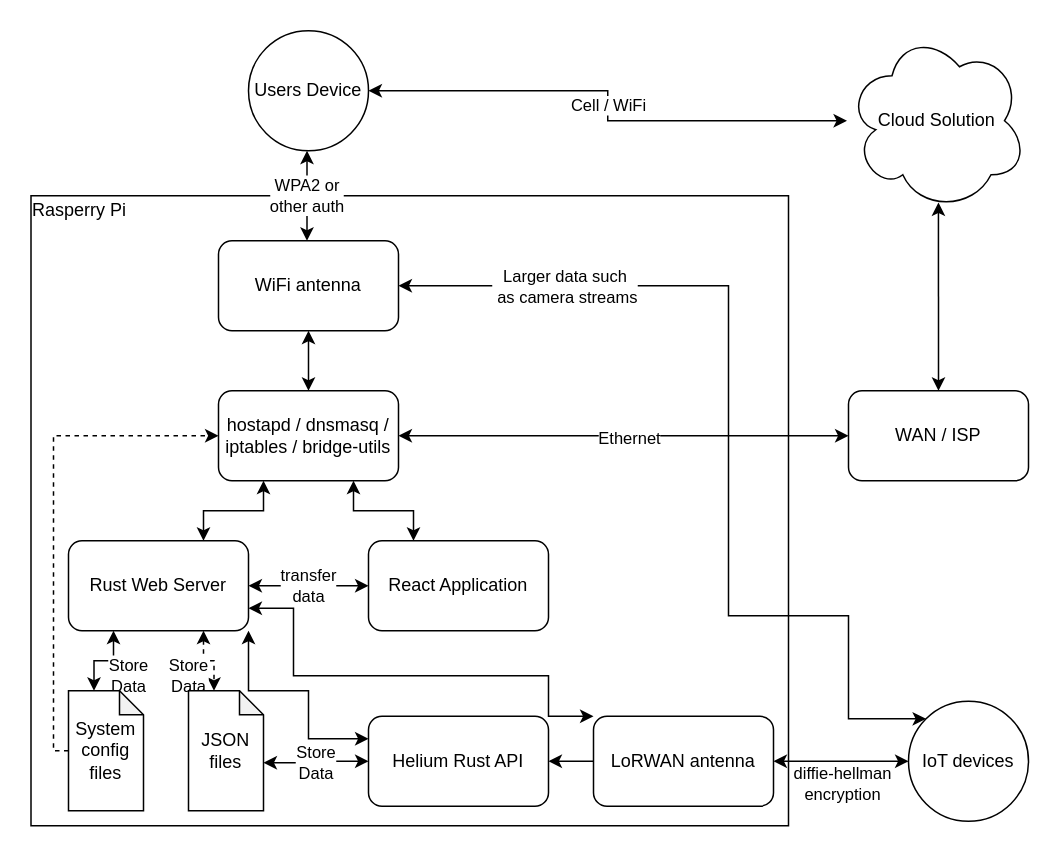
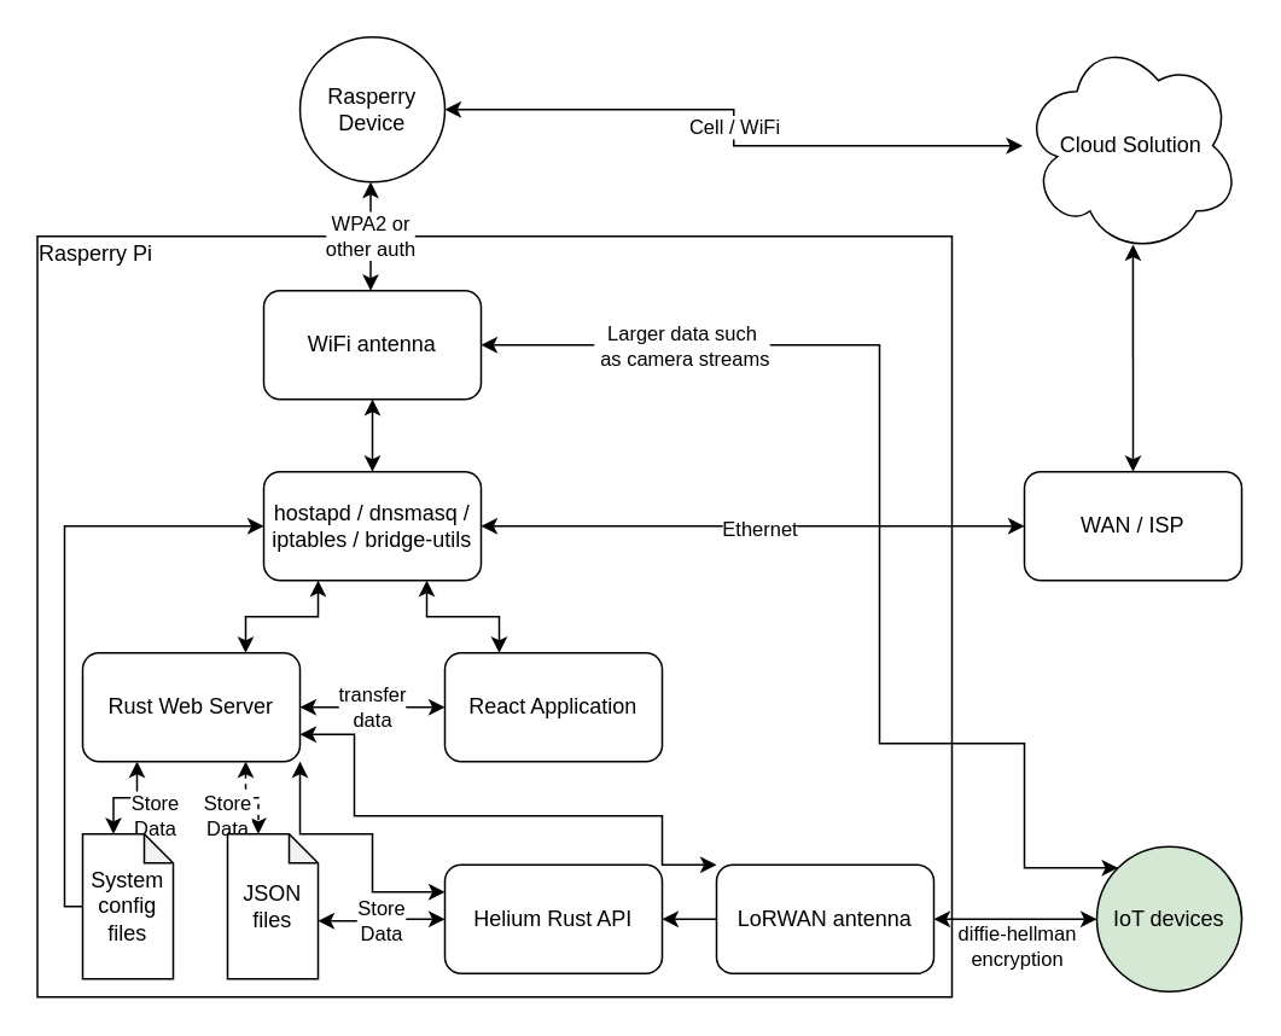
  <mxCell id="0" />
  <mxCell id="1" parent="0" />
  <mxCell id="2" value="" style="rounded=0;whiteSpace=wrap;html=1;" vertex="1" parent="1"><mxGeometry y="130" width="505" height="420" as="geometry" x="20" /></mxCell>
  <mxCell id="3" value="&lt;div&gt;transfer &lt;br&gt;&lt;/div&gt;&lt;div&gt;data&lt;/div&gt;" style="edgeStyle=orthogonalEdgeStyle;rounded=0;orthogonalLoop=1;jettySize=auto;html=1;startArrow=classic;startFill=1;endArrow=classic;endFill=1;" edge="1" parent="1" source="7" target="9"><mxGeometry relative="1" as="geometry" /></mxCell>
  <mxCell id="4" value="&lt;div&gt;Store&lt;br&gt;&lt;/div&gt;&lt;div&gt;Data&lt;/div&gt;" style="edgeStyle=orthogonalEdgeStyle;rounded=0;orthogonalLoop=1;jettySize=auto;html=1;exitX=0.25;exitY=1;exitDx=0;exitDy=0;entryX=0;entryY=0;entryDx=17;entryDy=0;entryPerimeter=0;startArrow=classic;startFill=1;endArrow=classic;endFill=1;" edge="1" parent="1" source="7" target="11"><mxGeometry x="-0.246" y="14" relative="1" as="geometry"><mxPoint x="10" y="-4" as="offset" /></mxGeometry></mxCell>
  <mxCell id="5" value="&lt;div&gt;Store&lt;br&gt;&lt;/div&gt;&lt;div&gt;Data&lt;/div&gt;" style="edgeStyle=orthogonalEdgeStyle;rounded=0;orthogonalLoop=1;jettySize=auto;html=1;exitX=0.75;exitY=1;exitDx=0;exitDy=0;entryX=0;entryY=0;entryDx=17;entryDy=0;entryPerimeter=0;startArrow=classic;startFill=1;endArrow=classic;endFill=1;dashed=1;" edge="1" parent="1" source="7" target="13"><mxGeometry x="-0.148" y="-14" relative="1" as="geometry"><mxPoint x="-10" y="-4" as="offset" /></mxGeometry></mxCell>
  <mxCell id="6" value="" style="edgeStyle=orthogonalEdgeStyle;rounded=0;orthogonalLoop=1;jettySize=auto;html=1;exitX=0.75;exitY=0;exitDx=0;exitDy=0;entryX=0.25;entryY=1;entryDx=0;entryDy=0;startArrow=classic;startFill=1;endArrow=classic;endFill=1;" edge="1" parent="1" source="7" target="17"><mxGeometry relative="1" as="geometry" /></mxCell>
  <mxCell id="7" value="Rust Web Server" style="rounded=1;whiteSpace=wrap;html=1;" vertex="1" parent="1"><mxGeometry x="45" y="360" width="120" height="60" as="geometry" /></mxCell>
  <mxCell id="8" value="" style="edgeStyle=orthogonalEdgeStyle;rounded=0;orthogonalLoop=1;jettySize=auto;html=1;exitX=0.25;exitY=0;exitDx=0;exitDy=0;entryX=0.75;entryY=1;entryDx=0;entryDy=0;startArrow=classic;startFill=1;endArrow=classic;endFill=1;" edge="1" parent="1" source="9" target="17"><mxGeometry relative="1" as="geometry" /></mxCell>
  <mxCell id="9" value="React Application " style="rounded=1;whiteSpace=wrap;html=1;" vertex="1" parent="1"><mxGeometry x="245" y="360" width="120" height="60" as="geometry" /></mxCell>
- <mxCell id="10" value="Users Device " style="ellipse;whiteSpace=wrap;html=1;aspect=fixed;" vertex="1" parent="1"><mxGeometry x="165" width="80" height="80" as="geometry" y="20" /></mxCell>
+ <mxCell id="10" value="Rasperry Device " style="ellipse;whiteSpace=wrap;html=1;aspect=fixed;" vertex="1" parent="1"><mxGeometry x="165" width="80" height="80" as="geometry" y="20" /></mxCell>
  <mxCell id="11" value="&lt;div&gt;System config files&lt;/div&gt;" style="shape=note;whiteSpace=wrap;html=1;backgroundOutline=1;darkOpacity=0.05;size=16;" vertex="1" parent="1"><mxGeometry x="45" y="460" width="50" height="80" as="geometry" /></mxCell>
- <mxCell id="12" style="edgeStyle=orthogonalEdgeStyle;rounded=0;orthogonalLoop=1;jettySize=auto;html=1;exitX=0;exitY=0.5;exitDx=0;exitDy=0;exitPerimeter=0;entryX=0;entryY=0.5;entryDx=0;entryDy=0;startArrow=none;startFill=0;endArrow=classic;endFill=1;dashed=1;" edge="1" parent="1" source="11" target="17"><mxGeometry relative="1" as="geometry"><Array as="points"><mxPoint x="35" y="500" /><mxPoint x="35" y="290" /></Array></mxGeometry></mxCell>
+ <mxCell id="12" style="edgeStyle=orthogonalEdgeStyle;rounded=0;orthogonalLoop=1;jettySize=auto;html=1;exitX=0;exitY=0.5;exitDx=0;exitDy=0;exitPerimeter=0;entryX=0;entryY=0.5;entryDx=0;entryDy=0;startArrow=none;startFill=0;endArrow=classic;endFill=1;" edge="1" parent="1" source="11" target="17"><mxGeometry relative="1" as="geometry"><Array as="points"><mxPoint x="35" y="500" /><mxPoint x="35" y="290" /></Array></mxGeometry></mxCell>
  <mxCell id="13" value="JSON files" style="shape=note;whiteSpace=wrap;html=1;backgroundOutline=1;darkOpacity=0.05;size=16;" vertex="1" parent="1"><mxGeometry x="125" y="460" width="50" height="80" as="geometry" /></mxCell>
  <mxCell id="14" value="" style="edgeStyle=orthogonalEdgeStyle;rounded=0;orthogonalLoop=1;jettySize=auto;html=1;startArrow=classic;startFill=1;endArrow=classic;endFill=1;" edge="1" parent="1" source="17" target="19"><mxGeometry relative="1" as="geometry" /></mxCell>
  <mxCell id="15" value="" style="edgeStyle=orthogonalEdgeStyle;rounded=0;orthogonalLoop=1;jettySize=auto;html=1;startArrow=classic;startFill=1;endArrow=classic;endFill=1;" edge="1" parent="1" source="17" target="21"><mxGeometry relative="1" as="geometry" /></mxCell>
  <mxCell id="16" value="Ethernet" style="edgeLabel;html=1;align=center;verticalAlign=middle;resizable=0;points=[];" vertex="1" connectable="0" parent="15"><mxGeometry x="0.287" y="-1" relative="1" as="geometry"><mxPoint x="-40" as="offset" /></mxGeometry></mxCell>
  <mxCell id="17" value="hostapd / dnsmasq / iptables / bridge-utils" style="rounded=1;whiteSpace=wrap;html=1;" vertex="1" parent="1"><mxGeometry x="145" y="260" width="120" height="60" as="geometry" /></mxCell>
  <mxCell id="18" value="&lt;div&gt;WPA2 or &lt;br&gt;&lt;/div&gt;&lt;div&gt;other auth&lt;/div&gt;" style="edgeStyle=orthogonalEdgeStyle;rounded=0;orthogonalLoop=1;jettySize=auto;html=1;startArrow=classic;startFill=1;endArrow=classic;endFill=1;" edge="1" parent="1"><mxGeometry relative="1" as="geometry"><mxPoint x="204" y="160" as="sourcePoint" /><mxPoint x="204" y="100" as="targetPoint" /></mxGeometry></mxCell>
  <mxCell id="19" value="WiFi antenna" style="rounded=1;whiteSpace=wrap;html=1;" vertex="1" parent="1"><mxGeometry x="145" y="160" width="120" height="60" as="geometry" /></mxCell>
  <mxCell id="20" style="edgeStyle=orthogonalEdgeStyle;rounded=0;orthogonalLoop=1;jettySize=auto;html=1;exitX=0.5;exitY=0;exitDx=0;exitDy=0;entryX=0.508;entryY=0.954;entryDx=0;entryDy=0;entryPerimeter=0;startArrow=classic;startFill=1;endArrow=classic;endFill=1;" edge="1" parent="1" source="21" target="30"><mxGeometry relative="1" as="geometry" /></mxCell>
  <mxCell id="21" value="WAN / ISP" style="rounded=1;whiteSpace=wrap;html=1;" vertex="1" parent="1"><mxGeometry x="565" y="260" width="120" height="60" as="geometry" /></mxCell>
  <mxCell id="22" value="Rasperry Pi" style="text;html=1;strokeColor=none;fillColor=none;align=center;verticalAlign=middle;whiteSpace=wrap;rounded=0;" vertex="1" parent="1"><mxGeometry y="130" width="65" height="20" as="geometry" x="20" /></mxCell>
  <mxCell id="23" style="edgeStyle=orthogonalEdgeStyle;rounded=0;orthogonalLoop=1;jettySize=auto;html=1;exitX=0;exitY=0.25;exitDx=0;exitDy=0;startArrow=classic;startFill=1;endArrow=classic;endFill=1;entryX=1;entryY=1;entryDx=0;entryDy=0;" edge="1" parent="1" source="26" target="7"><mxGeometry relative="1" as="geometry"><Array as="points"><mxPoint x="205" y="492" /><mxPoint x="205" y="460" /><mxPoint x="165" y="460" /></Array></mxGeometry></mxCell>
  <mxCell id="24" value="&lt;div&gt;Store&lt;br&gt;&lt;/div&gt;&lt;div&gt;Data&lt;/div&gt;" style="edgeStyle=orthogonalEdgeStyle;rounded=0;orthogonalLoop=1;jettySize=auto;html=1;exitX=0;exitY=0.5;exitDx=0;exitDy=0;entryX=0;entryY=0;entryDx=50;entryDy=48;entryPerimeter=0;startArrow=classic;startFill=1;endArrow=classic;endFill=1;" edge="1" parent="1" source="26" target="13"><mxGeometry relative="1" as="geometry" /></mxCell>
  <mxCell id="25" value="" style="edgeStyle=orthogonalEdgeStyle;rounded=0;orthogonalLoop=1;jettySize=auto;html=1;startArrow=classic;startFill=1;endArrow=none;endFill=0;" edge="1" parent="1" source="26" target="28"><mxGeometry relative="1" as="geometry" /></mxCell>
  <mxCell id="26" value="Helium Rust API" style="rounded=1;whiteSpace=wrap;html=1;" vertex="1" parent="1"><mxGeometry x="245" y="477" width="120" height="60" as="geometry" /></mxCell>
  <mxCell id="27" style="edgeStyle=orthogonalEdgeStyle;rounded=0;orthogonalLoop=1;jettySize=auto;html=1;exitX=0;exitY=0;exitDx=0;exitDy=0;entryX=1;entryY=0.75;entryDx=0;entryDy=0;startArrow=classic;startFill=1;endArrow=classic;endFill=1;" edge="1" parent="1" source="28" target="7"><mxGeometry relative="1" as="geometry"><Array as="points"><mxPoint x="365" y="477" /><mxPoint x="365" y="450" /><mxPoint x="195" y="450" /><mxPoint x="195" y="405" /></Array></mxGeometry></mxCell>
  <mxCell id="28" value="LoRWAN antenna" style="rounded=1;whiteSpace=wrap;html=1;" vertex="1" parent="1"><mxGeometry x="395" y="477" width="120" height="60" as="geometry" /></mxCell>
  <mxCell id="29" value="Cell / WiFi" style="edgeStyle=orthogonalEdgeStyle;rounded=0;orthogonalLoop=1;jettySize=auto;html=1;startArrow=classic;startFill=1;endArrow=classic;endFill=1;" edge="1" parent="1" source="30" target="10"><mxGeometry relative="1" as="geometry" /></mxCell>
  <mxCell id="30" value="Cloud Solution" style="ellipse;shape=cloud;whiteSpace=wrap;html=1;" vertex="1" parent="1"><mxGeometry x="564" y="20" width="120" height="120" as="geometry" /></mxCell>
  <mxCell id="31" style="edgeStyle=orthogonalEdgeStyle;rounded=0;orthogonalLoop=1;jettySize=auto;html=1;exitX=0.5;exitY=1;exitDx=0;exitDy=0;startArrow=classic;startFill=1;endArrow=classic;endFill=1;" edge="1" parent="1" source="28" target="28"><mxGeometry relative="1" as="geometry" /></mxCell>
  <mxCell id="32" value="" style="edgeStyle=orthogonalEdgeStyle;rounded=0;orthogonalLoop=1;jettySize=auto;html=1;startArrow=classic;startFill=1;endArrow=classic;endFill=1;" edge="1" parent="1" source="36" target="28"><mxGeometry relative="1" as="geometry" /></mxCell>
  <mxCell id="33" value="&lt;div&gt;diffie-hellman &lt;br&gt;&lt;/div&gt;&lt;div&gt;encryption&lt;br&gt;&lt;/div&gt;" style="edgeLabel;html=1;align=center;verticalAlign=middle;resizable=0;points=[];" vertex="1" connectable="0" parent="32"><mxGeometry x="0.146" y="-2" relative="1" as="geometry"><mxPoint x="7" y="16" as="offset" /></mxGeometry></mxCell>
  <mxCell id="34" style="edgeStyle=orthogonalEdgeStyle;rounded=0;orthogonalLoop=1;jettySize=auto;html=1;exitX=0;exitY=0;exitDx=0;exitDy=0;entryX=1;entryY=0.5;entryDx=0;entryDy=0;startArrow=classic;startFill=1;endArrow=classic;endFill=1;" edge="1" parent="1" source="36" target="19"><mxGeometry relative="1" as="geometry"><Array as="points"><mxPoint x="565" y="479" /><mxPoint x="565" y="410" /><mxPoint x="485" y="410" /><mxPoint x="485" y="190" /></Array></mxGeometry></mxCell>
  <mxCell id="35" value="&lt;div&gt;Larger data such&lt;/div&gt;&lt;div&gt;&amp;nbsp;as camera streams&lt;/div&gt;" style="edgeLabel;html=1;align=center;verticalAlign=middle;resizable=0;points=[];" vertex="1" connectable="0" parent="34"><mxGeometry x="0.44" relative="1" as="geometry"><mxPoint x="-69" as="offset" /></mxGeometry></mxCell>
- <mxCell id="36" value="IoT devices" style="ellipse;whiteSpace=wrap;html=1;aspect=fixed;" vertex="1" parent="1"><mxGeometry x="605" y="467" width="80" height="80" as="geometry" /></mxCell>
+ <mxCell id="36" value="IoT devices" style="ellipse;whiteSpace=wrap;html=1;aspect=fixed;fillColor=#d5e8d4;" vertex="1" parent="1"><mxGeometry x="605" y="467" width="80" height="80" as="geometry" /></mxCell>
